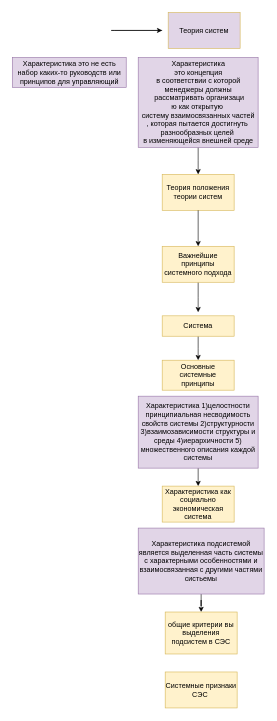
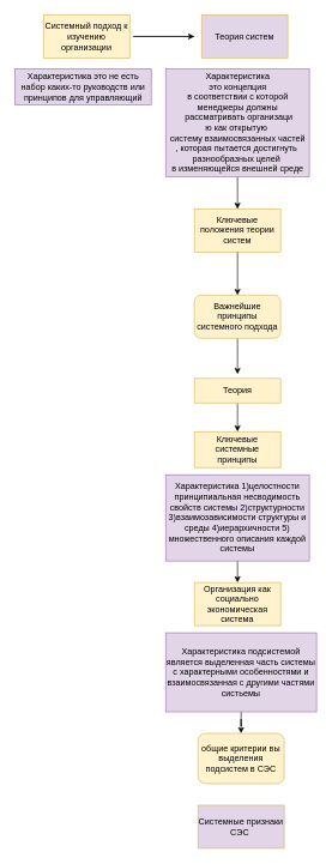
  <mxCell id="0" />
  <mxCell id="1" parent="0" />
+ <mxCell id="2" value="Системный подход к изучению организации" parent="1" style="rounded=0;whiteSpace=wrap;html=1;fillColor=#fff2cc;strokeColor=#d6b656;" vertex="1"><mxGeometry as="geometry" x="60" y="20" width="120" height="60" /></mxCell>
  <mxCell id="3" value="" parent="1" style="endArrow=classic;html=1;" edge="1"><mxGeometry as="geometry" width="50" height="50" relative="1"><mxPoint as="sourcePoint" x="270" y="50" /><mxPoint as="targetPoint" x="270" y="50" /><Array as="points"><mxPoint x="180" y="50" /></Array></mxGeometry></mxCell>
  <mxCell id="4" value="Теория систем" parent="1" style="rounded=0;whiteSpace=wrap;html=1;fillColor=#e1d5e7;strokeColor=#d6b656;" vertex="1"><mxGeometry as="geometry" x="280" y="20" width="120" height="60" /></mxCell>
  <mxCell id="5" value="Характеристика это не есть&lt;br&gt;&amp;nbsp;набор каких-то руководств или&amp;nbsp;&lt;br&gt;принципов для управляющий" parent="1" style="text;html=1;align=center;verticalAlign=middle;resizable=0;points=[];autosize=1;fillColor=#e1d5e7;strokeColor=#9673a6;" vertex="1"><mxGeometry as="geometry" y="95" width="190" height="50" x="20" /></mxCell>
  <mxCell id="6" value="" parent="1" style="edgeStyle=orthogonalEdgeStyle;rounded=0;orthogonalLoop=1;jettySize=auto;html=1;" edge="1" source="7"><mxGeometry as="geometry" relative="1"><mxPoint as="targetPoint" x="330" y="290" /></mxGeometry></mxCell>
  <mxCell id="7" value="Характеристика&lt;br&gt;это концепция&lt;br&gt;&amp;nbsp;в соответствии с которой&amp;nbsp;&lt;br&gt;менеджеры должны&lt;br&gt;&amp;nbsp;рассматривать организаци&lt;br&gt;ю как открытую&amp;nbsp;&lt;br&gt;систему взаимосвязанных частей&lt;br&gt;, которая пытается достигнуть&amp;nbsp;&lt;br&gt;разнообразных целей&amp;nbsp;&lt;br&gt;в изменяющейся внешней среде" parent="1" style="text;html=1;align=center;verticalAlign=middle;resizable=0;points=[];autosize=1;fillColor=#e1d5e7;strokeColor=#9673a6;" vertex="1"><mxGeometry as="geometry" x="230" y="95" width="200" height="150" /></mxCell>
- <mxCell id="8" value="Теория положения теории систем" parent="1" style="whiteSpace=wrap;html=1;strokeColor=#d6b656;fillColor=#fff2cc;" vertex="1"><mxGeometry as="geometry" x="270" y="290" width="120" height="60" /></mxCell>
+ <mxCell id="8" value="Ключевые положения теории систем" parent="1" style="whiteSpace=wrap;html=1;strokeColor=#d6b656;fillColor=#fff2cc;" vertex="1"><mxGeometry as="geometry" x="270" y="290" width="120" height="60" /></mxCell>
  <mxCell id="9" value="" parent="1" style="edgeStyle=orthogonalEdgeStyle;rounded=0;orthogonalLoop=1;jettySize=auto;html=1;" edge="1" source="10"><mxGeometry as="geometry" relative="1"><mxPoint as="targetPoint" x="330" y="520" /></mxGeometry></mxCell>
- <mxCell id="10" value="Важнейшие принципы системного подхода" parent="1" style="whiteSpace=wrap;html=1;strokeColor=#d6b656;fillColor=#fff2cc;" vertex="1"><mxGeometry as="geometry" x="270" y="410" width="120" height="60" /></mxCell>
+ <mxCell id="10" value="Важнейшие принципы системного подхода" parent="1" style="whiteSpace=wrap;html=1;strokeColor=#d6b656;fillColor=#fff2cc;rounded=1;" vertex="1"><mxGeometry as="geometry" x="270" y="410" width="120" height="60" /></mxCell>
  <mxCell id="11" value="" parent="1" style="endArrow=classic;html=1;exitX=0.5;exitY=1;exitDx=0;exitDy=0;entryX=0.5;entryY=0;entryDx=0;entryDy=0;" edge="1" source="8" target="10"><mxGeometry as="geometry" width="50" height="50" relative="1"><mxPoint as="sourcePoint" x="410" y="380" /><mxPoint as="targetPoint" x="460" y="330" /></mxGeometry></mxCell>
  <mxCell id="12" value="" parent="1" style="edgeStyle=orthogonalEdgeStyle;rounded=0;orthogonalLoop=1;jettySize=auto;html=1;" edge="1" source="13"><mxGeometry as="geometry" relative="1"><mxPoint as="targetPoint" x="330" y="600" /></mxGeometry></mxCell>
- <mxCell id="13" value="Система" parent="1" style="whiteSpace=wrap;html=1;strokeColor=#d6b656;fillColor=#fff2cc;" vertex="1"><mxGeometry as="geometry" x="270" y="526" width="120" height="34" /></mxCell>
- <mxCell id="14" value="Основные системные принципы" parent="1" style="whiteSpace=wrap;html=1;strokeColor=#d6b656;fillColor=#fff2cc;" vertex="1"><mxGeometry as="geometry" x="270" y="600" width="120" height="50" /></mxCell>
+ <mxCell id="13" value="Теория" parent="1" style="whiteSpace=wrap;html=1;strokeColor=#d6b656;fillColor=#fff2cc;" vertex="1"><mxGeometry as="geometry" x="270" y="526" width="120" height="34" /></mxCell>
+ <mxCell id="14" value="Ключевые системные принципы" parent="1" style="whiteSpace=wrap;html=1;strokeColor=#d6b656;fillColor=#fff2cc;" vertex="1"><mxGeometry as="geometry" x="270" y="600" width="120" height="50" /></mxCell>
  <mxCell id="15" value="" parent="1" style="edgeStyle=orthogonalEdgeStyle;rounded=0;orthogonalLoop=1;jettySize=auto;html=1;" edge="1" source="16"><mxGeometry as="geometry" relative="1"><mxPoint as="targetPoint" x="330" y="810" /></mxGeometry></mxCell>
  <mxCell id="16" value="Характеристика 1)целостности принципиальная несводимость свойств системы 2)структурности 3)взаимозависимости структуры и среды 4)иерархичности 5) множественного описания каждой системы" parent="1" style="whiteSpace=wrap;html=1;strokeColor=#9673a6;fillColor=#e1d5e7;" vertex="1"><mxGeometry as="geometry" x="230" y="660" width="200" height="120" /></mxCell>
- <mxCell id="17" value="Характеристика как социально экономическая система" parent="1" style="whiteSpace=wrap;html=1;strokeColor=#d6b656;fillColor=#fff2cc;" vertex="1"><mxGeometry as="geometry" x="270" y="810" width="120" height="60" /></mxCell>
+ <mxCell id="17" value="Организация как социально экономическая система" parent="1" style="whiteSpace=wrap;html=1;strokeColor=#d6b656;fillColor=#fff2cc;" vertex="1"><mxGeometry as="geometry" x="270" y="810" width="120" height="60" /></mxCell>
  <mxCell id="18" value="" parent="1" style="edgeStyle=orthogonalEdgeStyle;rounded=0;orthogonalLoop=1;jettySize=auto;html=1;" edge="1" source="19" target="20"><mxGeometry as="geometry" relative="1" /></mxCell>
  <mxCell id="19" value="Характеристика подсистемой является выделенная часть системы с характерными особенностями и взаимосвязанная с другими частями систьемы" parent="1" style="whiteSpace=wrap;html=1;strokeColor=#9673a6;fillColor=#e1d5e7;" vertex="1"><mxGeometry as="geometry" x="230" y="880" width="210" height="110" /></mxCell>
- <mxCell id="20" value="общие критерии вы выделения подсистем в СЭС" parent="1" style="whiteSpace=wrap;html=1;strokeColor=#d6b656;fillColor=#fff2cc;" vertex="1"><mxGeometry as="geometry" x="275" y="1020" width="120" height="70" /></mxCell>
- <mxCell id="21" value="Системные признаки СЭС&amp;nbsp;" parent="1" style="whiteSpace=wrap;html=1;strokeColor=#d6b656;fillColor=#fff2cc;" vertex="1"><mxGeometry as="geometry" x="275" y="1120" width="120" height="60" /></mxCell>
+ <mxCell id="20" value="общие критерии вы выделения подсистем в СЭС" parent="1" style="whiteSpace=wrap;html=1;strokeColor=#d6b656;fillColor=#fff2cc;rounded=1;" vertex="1"><mxGeometry as="geometry" x="275" y="1020" width="120" height="70" /></mxCell>
+ <mxCell id="21" value="Системные признаки СЭС&amp;nbsp;" parent="1" style="whiteSpace=wrap;html=1;strokeColor=#d6b656;fillColor=#e1d5e7;" vertex="1"><mxGeometry as="geometry" x="275" y="1120" width="120" height="60" /></mxCell>
